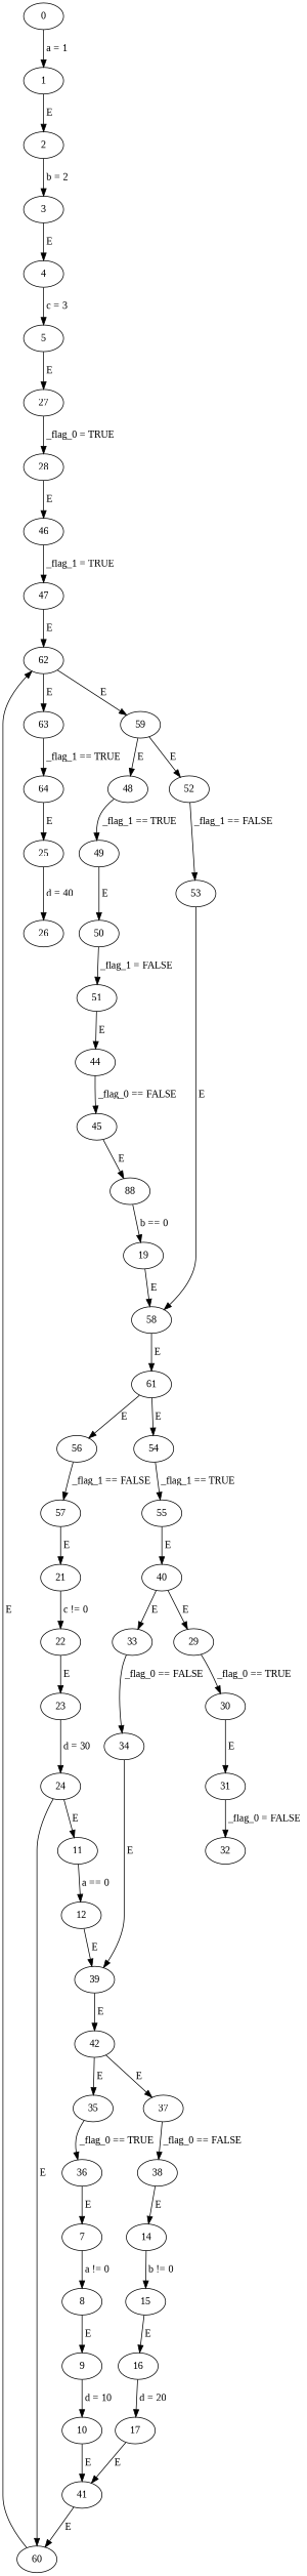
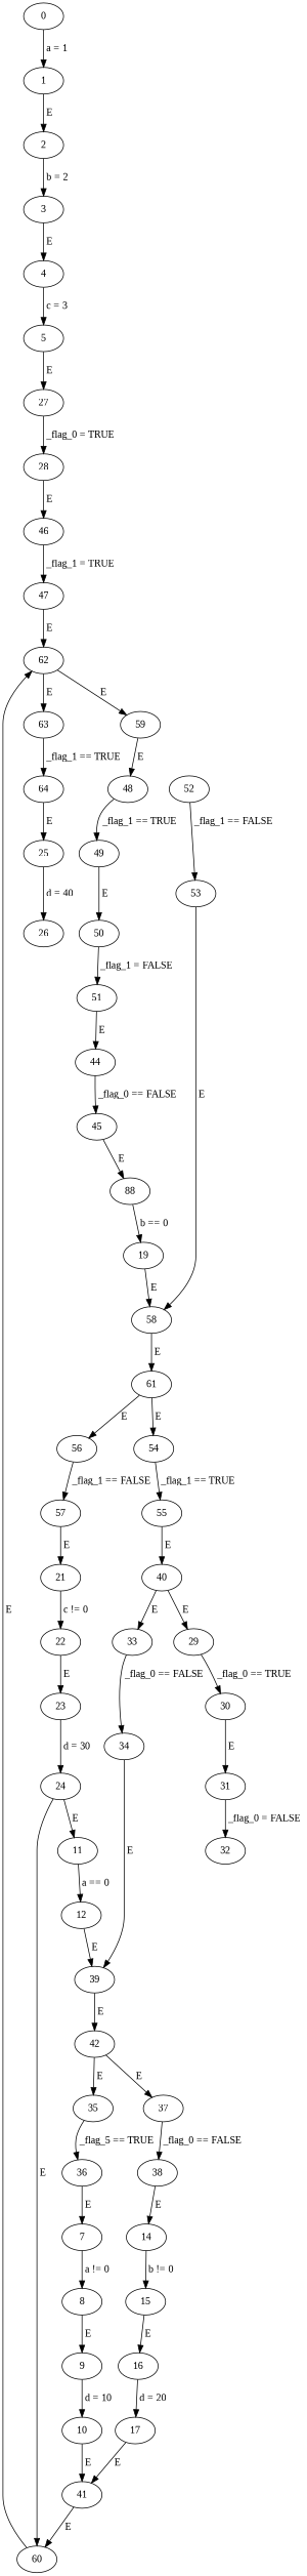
  digraph {
    fontname="Liberation Serif"
    node [fontname="Liberation Serif"]
    edge [fontname="Liberation Serif"]
    63
    64
    25
    26
    23
    24
    60
    11
    62
    59
    48
    52
    49
    53
    50
    22
    14
    15
    16
    17
    19
    58
    61
    56
    54
    12
    39
    42
    35
    37
    57
    21
    27
    28
    46
    47
    41
    5
    44
    45
    n41 [label=88]
    33
    34
    29
    30
    31
    32
    3
    4
    10
    36
    38
    51
    7
    8
    9
    40
    55
    1
    2
    0
    63 -> 64 [label=" _flag_1 == TRUE "]
    64 -> 25 [label=" E "]
    25 -> 26 [label=" d = 40 "]
    23 -> 24 [label=" d = 30 "]
    24 -> 60 [label=" E "]
    24 -> 11 [label=" E "]
    60 -> 62 [label=" E "]
    11 -> 12 [label=" a == 0 "]
    62 -> 63 [label=" E "]
    62 -> 59 [label=" E "]
    59 -> 48 [label=" E "]
-   59 -> 52 [label=" E "]
    48 -> 49 [label=" _flag_1 == TRUE "]
    52 -> 53 [label=" _flag_1 == FALSE "]
    49 -> 50 [label=" E "]
    53 -> 58 [label=" E "]
    50 -> 51 [label=" _flag_1 = FALSE "]
    22 -> 23 [label=" E "]
    14 -> 15 [label=" b != 0 "]
    15 -> 16 [label=" E "]
    16 -> 17 [label=" d = 20 "]
    17 -> 41 [label=" E "]
    19 -> 58 [label=" E "]
    58 -> 61 [label=" E "]
    61 -> 56 [label=" E "]
    61 -> 54 [label=" E "]
    56 -> 57 [label=" _flag_1 == FALSE "]
    54 -> 55 [label=" _flag_1 == TRUE "]
    12 -> 39 [label=" E "]
    39 -> 42 [label=" E "]
    42 -> 35 [label=" E "]
    42 -> 37 [label=" E "]
-   35 -> 36 [label=" _flag_0 == TRUE "]
+   35 -> 36 [label=" _flag_5 == TRUE "]
    37 -> 38 [label=" _flag_0 == FALSE "]
    57 -> 21 [label=" E "]
    21 -> 22 [label=" c != 0 "]
    27 -> 28 [label=" _flag_0 = TRUE "]
    28 -> 46 [label=" E "]
    46 -> 47 [label=" _flag_1 = TRUE "]
    47 -> 62 [label=" E "]
    41 -> 60 [label=" E "]
    5 -> 27 [label=" E "]
    44 -> 45 [label=" _flag_0 == FALSE "]
    45 -> n41 [label=" E "]
    n41 -> 19 [label=" b == 0 "]
    33 -> 34 [label=" _flag_0 == FALSE "]
    34 -> 39 [label=" E "]
    29 -> 30 [label=" _flag_0 == TRUE "]
    30 -> 31 [label=" E "]
    31 -> 32 [label=" _flag_0 = FALSE "]
    3 -> 4 [label=" E "]
    4 -> 5 [label=" c = 3 "]
    10 -> 41 [label=" E "]
    36 -> 7 [label=" E "]
    38 -> 14 [label=" E "]
    51 -> 44 [label=" E "]
    7 -> 8 [label=" a != 0 "]
    8 -> 9 [label=" E "]
    9 -> 10 [label=" d = 10 "]
    40 -> 33 [label=" E "]
    40 -> 29 [label=" E "]
    55 -> 40 [label=" E "]
    1 -> 2 [label=" E "]
    2 -> 3 [label=" b = 2 "]
    0 -> 1 [label=" a = 1 "]
  }
